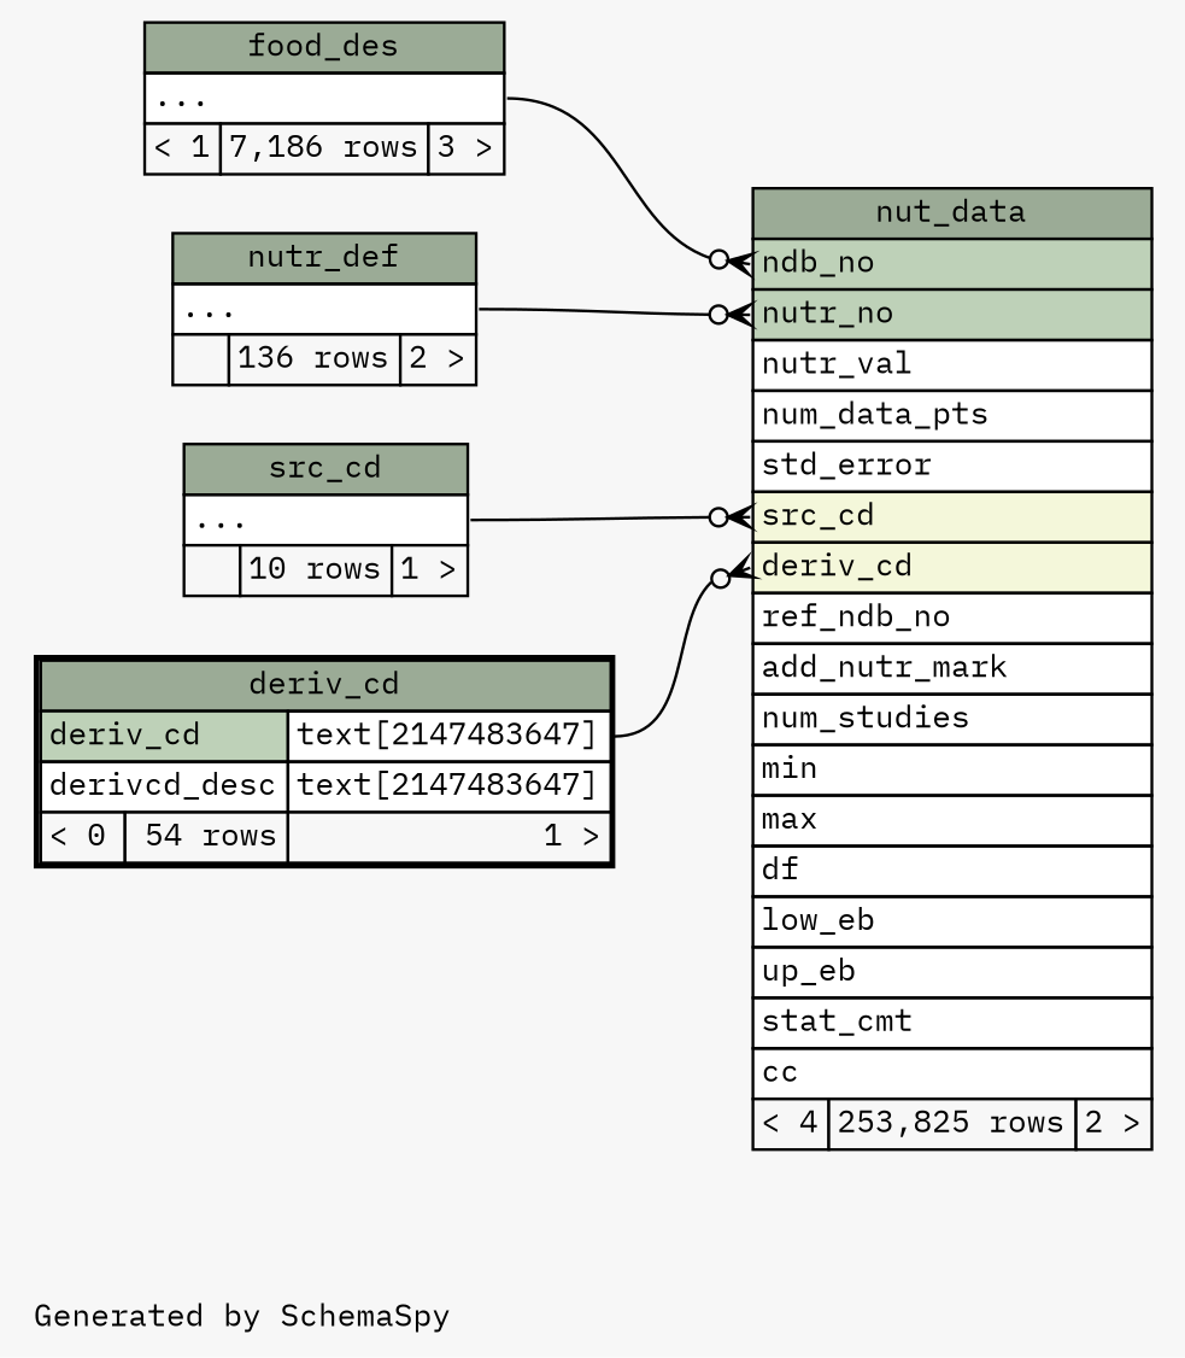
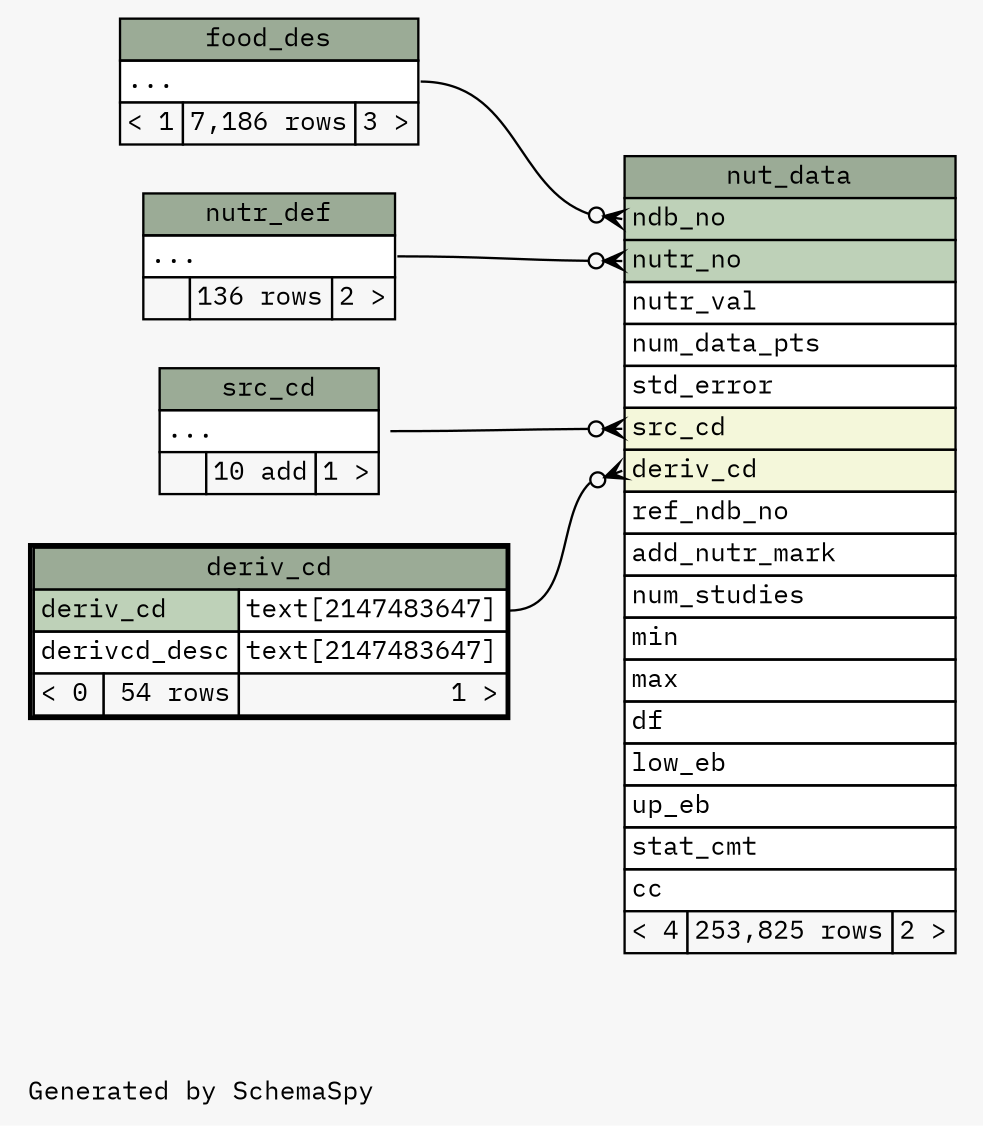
  digraph {
    bgcolor="#f7f7f7"
    fontname="IBM Plex Mono"
    fontsize=11
    label="\nGenerated by SchemaSpy"
    labeljust=l
    nodesep=0.18
    rankdir=RL
    ranksep=0.46
    node [fontname="IBM Plex Mono" fontsize=11 shape=plaintext]
    edge [arrowhead=none arrowsize=0.8 arrowtail=crowodot dir=back fontname="IBM Plex Mono" headport="elipses:e"]
    n1 [label=<     <TABLE BORDER="0" CELLBORDER="1" CELLSPACING="0" BGCOLOR="#ffffff">       <TR><TD COLSPAN="3" BGCOLOR="#9bab96" ALIGN="CENTER">nut_data</TD></TR>       <TR><TD PORT="ndb_no" COLSPAN="3" BGCOLOR="#bed1b8" ALIGN="LEFT">ndb_no</TD></TR>       <TR><TD PORT="nutr_no" COLSPAN="3" BGCOLOR="#bed1b8" ALIGN="LEFT">nutr_no</TD></TR>       <TR><TD PORT="nutr_val" COLSPAN="3" ALIGN="LEFT">nutr_val</TD></TR>       <TR><TD PORT="num_data_pts" COLSPAN="3" ALIGN="LEFT">num_data_pts</TD></TR>       <TR><TD PORT="std_error" COLSPAN="3" ALIGN="LEFT">std_error</TD></TR>       <TR><TD PORT="src_cd" COLSPAN="3" BGCOLOR="#f4f7da" ALIGN="LEFT">src_cd</TD></TR>       <TR><TD PORT="deriv_cd" COLSPAN="3" BGCOLOR="#f4f7da" ALIGN="LEFT">deriv_cd</TD></TR>       <TR><TD PORT="ref_ndb_no" COLSPAN="3" ALIGN="LEFT">ref_ndb_no</TD></TR>       <TR><TD PORT="add_nutr_mark" COLSPAN="3" ALIGN="LEFT">add_nutr_mark</TD></TR>       <TR><TD PORT="num_studies" COLSPAN="3" ALIGN="LEFT">num_studies</TD></TR>       <TR><TD PORT="min" COLSPAN="3" ALIGN="LEFT">min</TD></TR>       <TR><TD PORT="max" COLSPAN="3" ALIGN="LEFT">max</TD></TR>       <TR><TD PORT="df" COLSPAN="3" ALIGN="LEFT">df</TD></TR>       <TR><TD PORT="low_eb" COLSPAN="3" ALIGN="LEFT">low_eb</TD></TR>       <TR><TD PORT="up_eb" COLSPAN="3" ALIGN="LEFT">up_eb</TD></TR>       <TR><TD PORT="stat_cmt" COLSPAN="3" ALIGN="LEFT">stat_cmt</TD></TR>       <TR><TD PORT="cc" COLSPAN="3" ALIGN="LEFT">cc</TD></TR>       <TR><TD ALIGN="LEFT" BGCOLOR="#f7f7f7">&lt; 4</TD><TD ALIGN="RIGHT" BGCOLOR="#f7f7f7">253,825 rows</TD><TD ALIGN="RIGHT" BGCOLOR="#f7f7f7">2 &gt;</TD></TR>     </TABLE>>]
    n2 [label=<     <TABLE BORDER="2" CELLBORDER="1" CELLSPACING="0" BGCOLOR="#ffffff">       <TR><TD COLSPAN="3" BGCOLOR="#9bab96" ALIGN="CENTER">deriv_cd</TD></TR>       <TR><TD PORT="deriv_cd" COLSPAN="2" BGCOLOR="#bed1b8" ALIGN="LEFT">deriv_cd</TD><TD PORT="deriv_cd.type" ALIGN="LEFT">text[2147483647]</TD></TR>       <TR><TD PORT="derivcd_desc" COLSPAN="2" ALIGN="LEFT">derivcd_desc</TD><TD PORT="derivcd_desc.type" ALIGN="LEFT">text[2147483647]</TD></TR>       <TR><TD ALIGN="LEFT" BGCOLOR="#f7f7f7">&lt; 0</TD><TD ALIGN="RIGHT" BGCOLOR="#f7f7f7">54 rows</TD><TD ALIGN="RIGHT" BGCOLOR="#f7f7f7">1 &gt;</TD></TR>     </TABLE>>]
    n3 [label=<     <TABLE BORDER="0" CELLBORDER="1" CELLSPACING="0" BGCOLOR="#ffffff">       <TR><TD COLSPAN="3" BGCOLOR="#9bab96" ALIGN="CENTER">food_des</TD></TR>       <TR><TD PORT="elipses" COLSPAN="3" ALIGN="LEFT">...</TD></TR>       <TR><TD ALIGN="LEFT" BGCOLOR="#f7f7f7">&lt; 1</TD><TD ALIGN="RIGHT" BGCOLOR="#f7f7f7">7,186 rows</TD><TD ALIGN="RIGHT" BGCOLOR="#f7f7f7">3 &gt;</TD></TR>     </TABLE>>]
    n4 [label=<     <TABLE BORDER="0" CELLBORDER="1" CELLSPACING="0" BGCOLOR="#ffffff">       <TR><TD COLSPAN="3" BGCOLOR="#9bab96" ALIGN="CENTER">nutr_def</TD></TR>       <TR><TD PORT="elipses" COLSPAN="3" ALIGN="LEFT">...</TD></TR>       <TR><TD ALIGN="LEFT" BGCOLOR="#f7f7f7">  </TD><TD ALIGN="RIGHT" BGCOLOR="#f7f7f7">136 rows</TD><TD ALIGN="RIGHT" BGCOLOR="#f7f7f7">2 &gt;</TD></TR>     </TABLE>>]
-   n5 [label=<     <TABLE BORDER="0" CELLBORDER="1" CELLSPACING="0" BGCOLOR="#ffffff">       <TR><TD COLSPAN="3" BGCOLOR="#9bab96" ALIGN="CENTER">src_cd</TD></TR>       <TR><TD PORT="elipses" COLSPAN="3" ALIGN="LEFT">...</TD></TR>       <TR><TD ALIGN="LEFT" BGCOLOR="#f7f7f7">  </TD><TD ALIGN="RIGHT" BGCOLOR="#f7f7f7">10 rows</TD><TD ALIGN="RIGHT" BGCOLOR="#f7f7f7">1 &gt;</TD></TR>     </TABLE>>]
+   n5 [label=<     <TABLE BORDER="0" CELLBORDER="1" CELLSPACING="0" BGCOLOR="#ffffff">       <TR><TD COLSPAN="3" BGCOLOR="#9bab96" ALIGN="CENTER">src_cd</TD></TR>       <TR><TD PORT="elipses" COLSPAN="3" ALIGN="LEFT">...</TD></TR>       <TR><TD ALIGN="LEFT" BGCOLOR="#f7f7f7">  </TD><TD ALIGN="RIGHT" BGCOLOR="#f7f7f7">10 add</TD><TD ALIGN="RIGHT" BGCOLOR="#f7f7f7">1 &gt;</TD></TR>     </TABLE>>]
    n1 -> n2 [headport="deriv_cd.type:e" tailport="deriv_cd:w"]
    n1 -> n3 [tailport="ndb_no:w"]
    n1 -> n4 [tailport="nutr_no:w"]
    n1 -> n5 [tailport="src_cd:w"]
  }
